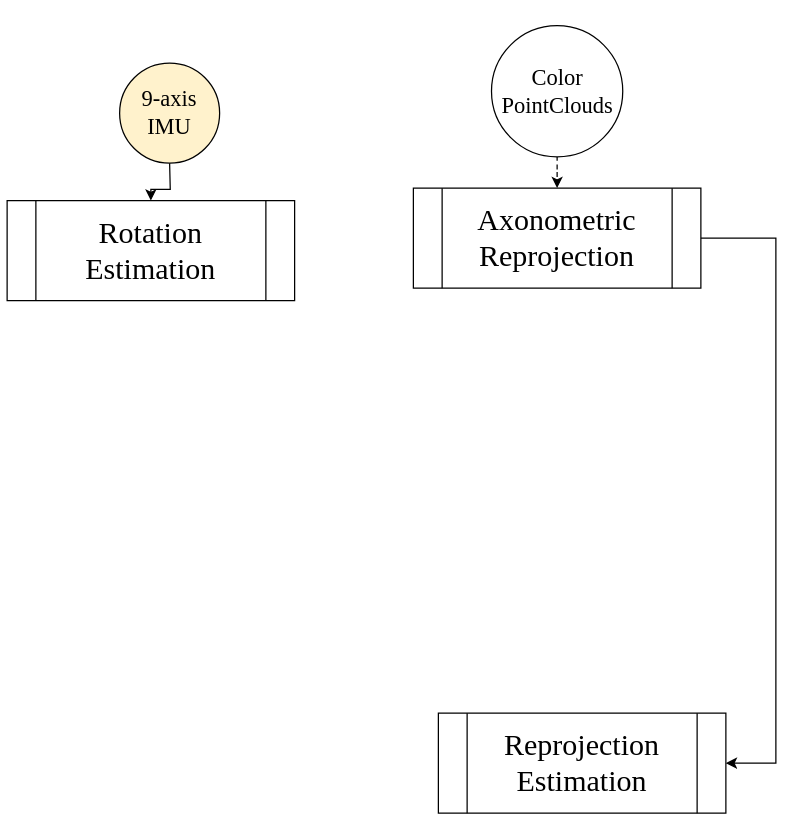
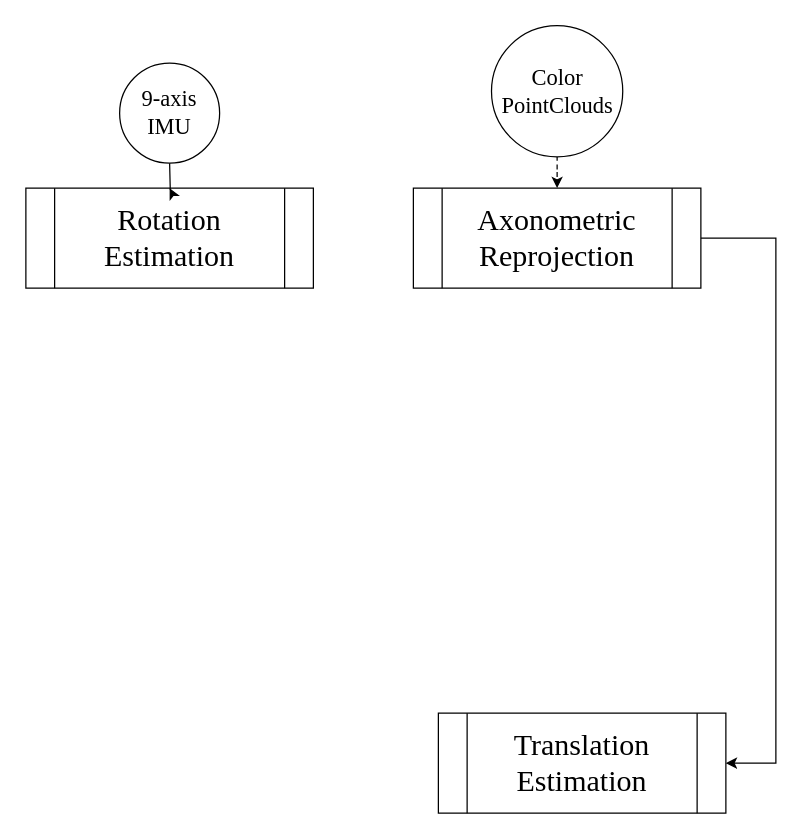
  <mxCell id="0" />
  <mxCell id="1" parent="0" />
- <mxCell id="2" value="&lt;font style=&quot;font-size: 24px;&quot; face=&quot;Times New Roman&quot;&gt;&lt;font&gt;Rotation Estimation&lt;/font&gt;&lt;br&gt;&lt;/font&gt;" style="shape=process;whiteSpace=wrap;html=1;backgroundOutline=1;" vertex="1" parent="1"><mxGeometry x="5" y="160" width="230" height="80" as="geometry" /></mxCell>
+ <mxCell id="2" value="&lt;font style=&quot;font-size: 24px;&quot; face=&quot;Times New Roman&quot;&gt;&lt;font&gt;Rotation Estimation&lt;/font&gt;&lt;br&gt;&lt;/font&gt;" style="shape=process;whiteSpace=wrap;html=1;backgroundOutline=1;" vertex="1" parent="1"><mxGeometry x="20" y="150" width="230" height="80" as="geometry" /></mxCell>
  <mxCell id="3" value="&lt;div&gt;&lt;font style=&quot;font-size: 24px;&quot; face=&quot;Times New Roman&quot;&gt;&lt;font&gt;Axonometric&lt;/font&gt;&lt;/font&gt;&lt;/div&gt;&lt;div&gt;&lt;font style=&quot;font-size: 24px;&quot; face=&quot;Times New Roman&quot;&gt;&lt;font&gt;Reprojection&lt;/font&gt;&lt;/font&gt;&lt;/div&gt;" style="shape=process;whiteSpace=wrap;html=1;backgroundOutline=1;" vertex="1" parent="1"><mxGeometry x="330" y="150" width="230" height="80" as="geometry" /></mxCell>
  <mxCell id="4" value="" style="edgeStyle=orthogonalEdgeStyle;rounded=0;orthogonalLoop=1;jettySize=auto;html=1;fontFamily=Times New Roman;fontSize=18;" edge="1" parent="1" target="2"><mxGeometry relative="1" as="geometry"><mxPoint x="135" y="130" as="sourcePoint" /></mxGeometry></mxCell>
- <mxCell id="5" value="&lt;div&gt;9-axis&lt;/div&gt;&lt;div&gt;IMU&lt;br&gt;&lt;/div&gt;" style="ellipse;whiteSpace=wrap;html=1;aspect=fixed;fontFamily=Times New Roman;fontSize=18;fillColor=#fff2cc;" vertex="1" parent="1"><mxGeometry x="95" y="50" width="80" height="80" as="geometry" /></mxCell>
+ <mxCell id="5" value="&lt;div&gt;9-axis&lt;/div&gt;&lt;div&gt;IMU&lt;br&gt;&lt;/div&gt;" style="ellipse;whiteSpace=wrap;html=1;aspect=fixed;fontFamily=Times New Roman;fontSize=18;" vertex="1" parent="1"><mxGeometry x="95" y="50" width="80" height="80" as="geometry" /></mxCell>
  <mxCell id="6" value="" style="edgeStyle=orthogonalEdgeStyle;rounded=0;orthogonalLoop=1;jettySize=auto;html=1;fontFamily=Times New Roman;fontSize=18;dashed=1;" edge="1" parent="1" source="7" target="3"><mxGeometry relative="1" as="geometry" /></mxCell>
  <mxCell id="7" value="Color PointClouds" style="ellipse;whiteSpace=wrap;html=1;aspect=fixed;fontFamily=Times New Roman;fontSize=18;" vertex="1" parent="1"><mxGeometry x="392.5" y="20" width="105" height="105" as="geometry" /></mxCell>
  <mxCell id="8" value="" style="endArrow=classic;html=1;rounded=0;fontFamily=Times New Roman;fontSize=18;exitX=1;exitY=0.5;exitDx=0;exitDy=0;" edge="1" parent="1" source="3"><mxGeometry width="50" height="50" relative="1" as="geometry"><mxPoint x="340" y="390" as="sourcePoint" /><mxPoint x="580" y="610" as="targetPoint" /><Array as="points"><mxPoint x="620" y="190" /><mxPoint x="620" y="610" /></Array></mxGeometry></mxCell>
- <mxCell id="9" value="&lt;div&gt;&lt;font style=&quot;font-size: 24px;&quot; face=&quot;Times New Roman&quot;&gt;Reprojection&lt;/font&gt;&lt;/div&gt;&lt;div&gt;&lt;font style=&quot;font-size: 24px;&quot; face=&quot;Times New Roman&quot;&gt;Estimation&lt;br&gt;&lt;/font&gt;&lt;/div&gt;" style="shape=process;whiteSpace=wrap;html=1;backgroundOutline=1;" vertex="1" parent="1"><mxGeometry x="350" y="570" width="230" height="80" as="geometry" /></mxCell>
+ <mxCell id="9" value="&lt;div&gt;&lt;font style=&quot;font-size: 24px;&quot; face=&quot;Times New Roman&quot;&gt;Translation&lt;/font&gt;&lt;/div&gt;&lt;div&gt;&lt;font style=&quot;font-size: 24px;&quot; face=&quot;Times New Roman&quot;&gt;Estimation&lt;br&gt;&lt;/font&gt;&lt;/div&gt;" style="shape=process;whiteSpace=wrap;html=1;backgroundOutline=1;" vertex="1" parent="1"><mxGeometry x="350" y="570" width="230" height="80" as="geometry" /></mxCell>
